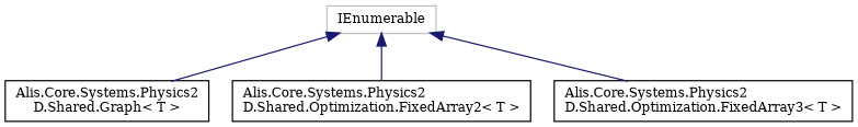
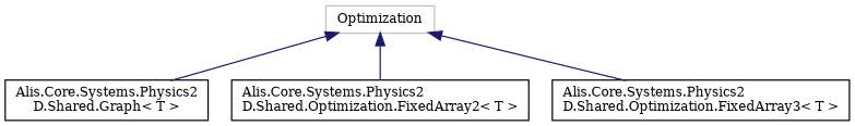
  digraph {
    rankdir=TB
    fontname="DejaVu Serif"
    node [color=black fillcolor=white fontname="DejaVu Serif" fontsize=10 shape=record style=filled]
    edge [color=midnightblue dir=back fontname="DejaVu Serif" fontsize=10 labelfontname=Helvetica labelfontsize=10 style=solid]
-   n1 [color=grey75 height=0.2 label=IEnumerable width=0.4]
+   n1 [color=grey75 height=0.2 label=Optimization width=0.4]
    n2 [height=0.2 label="Alis.Core.Systems.Physics2\lD.Shared.Graph\< T \>" width=0.4]
    n3 [height=0.2 label="Alis.Core.Systems.Physics2\lD.Shared.Optimization.FixedArray2\< T \>" width=0.4]
    n4 [height=0.2 label="Alis.Core.Systems.Physics2\lD.Shared.Optimization.FixedArray3\< T \>" width=0.4]
    n1 -> n2
    n1 -> n3
    n1 -> n4
  }
